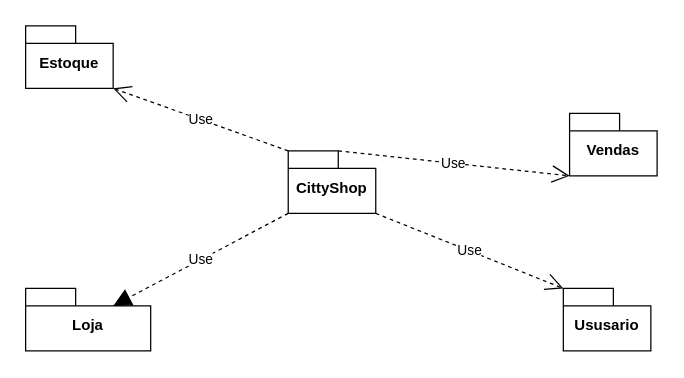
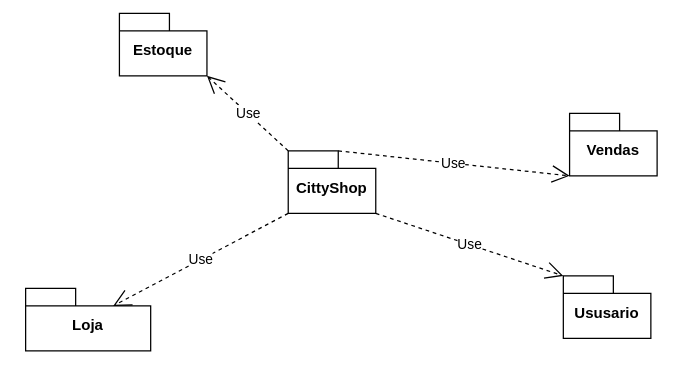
  <mxCell id="0" />
  <mxCell id="1" parent="0" />
  <mxCell id="2" value="CittyShop" style="shape=folder;fontStyle=1;spacingTop=10;tabWidth=40;tabHeight=14;tabPosition=left;html=1;whiteSpace=wrap;" vertex="1" parent="1"><mxGeometry x="230" y="120" width="70" height="50" as="geometry" /></mxCell>
- <mxCell id="3" value="Ususario" style="shape=folder;fontStyle=1;spacingTop=10;tabWidth=40;tabHeight=14;tabPosition=left;html=1;whiteSpace=wrap;" vertex="1" parent="1"><mxGeometry x="450" y="230" width="70" height="50" as="geometry" /></mxCell>
+ <mxCell id="3" value="Ususario" style="shape=folder;fontStyle=1;spacingTop=10;tabWidth=40;tabHeight=14;tabPosition=left;html=1;whiteSpace=wrap;" vertex="1" parent="1"><mxGeometry x="450" y="220" width="70" height="50" as="geometry" /></mxCell>
  <mxCell id="4" value="Vendas" style="shape=folder;fontStyle=1;spacingTop=10;tabWidth=40;tabHeight=14;tabPosition=left;html=1;whiteSpace=wrap;" vertex="1" parent="1"><mxGeometry x="455" y="90" width="70" height="50" as="geometry" /></mxCell>
- <mxCell id="5" value="Estoque" style="shape=folder;fontStyle=1;spacingTop=10;tabWidth=40;tabHeight=14;tabPosition=left;html=1;whiteSpace=wrap;" vertex="1" parent="1"><mxGeometry x="20" y="20" width="70" height="50" as="geometry" /></mxCell>
+ <mxCell id="5" value="Estoque" style="shape=folder;fontStyle=1;spacingTop=10;tabWidth=40;tabHeight=14;tabPosition=left;html=1;whiteSpace=wrap;" vertex="1" parent="1"><mxGeometry x="95" y="10" width="70" height="50" as="geometry" /></mxCell>
  <mxCell id="6" value="Loja" style="shape=folder;fontStyle=1;spacingTop=10;tabWidth=40;tabHeight=14;tabPosition=left;html=1;whiteSpace=wrap;" vertex="1" parent="1"><mxGeometry x="20" y="230" width="100" height="50" as="geometry" /></mxCell>
  <mxCell id="7" value="Use" style="endArrow=open;endSize=12;dashed=1;html=1;rounded=0;entryX=0;entryY=0;entryDx=70;entryDy=50;entryPerimeter=0;exitX=0;exitY=0;exitDx=0;exitDy=0;exitPerimeter=0;" edge="1" parent="1" source="2" target="5"><mxGeometry width="160" relative="1" as="geometry"><mxPoint x="300" y="150" as="sourcePoint" /><mxPoint x="460" y="150" as="targetPoint" /></mxGeometry></mxCell>
  <mxCell id="8" value="Use" style="endArrow=open;endSize=12;dashed=1;html=1;rounded=0;entryX=0;entryY=0;entryDx=0;entryDy=0;entryPerimeter=0;exitX=0;exitY=0;exitDx=70;exitDy=50;exitPerimeter=0;" edge="1" parent="1" source="2" target="3"><mxGeometry width="160" relative="1" as="geometry"><mxPoint x="250" y="130" as="sourcePoint" /><mxPoint x="100" y="80" as="targetPoint" /></mxGeometry></mxCell>
  <mxCell id="9" value="Use" style="endArrow=open;endSize=12;dashed=1;html=1;rounded=0;entryX=0;entryY=0;entryDx=0;entryDy=50;entryPerimeter=0;exitX=0;exitY=0;exitDx=40;exitDy=0;exitPerimeter=0;" edge="1" parent="1" source="2" target="4"><mxGeometry width="160" relative="1" as="geometry"><mxPoint x="260" y="140" as="sourcePoint" /><mxPoint x="110" y="90" as="targetPoint" /></mxGeometry></mxCell>
- <mxCell id="10" value="Use" style="endArrow=block;endSize=12;dashed=1;html=1;rounded=0;entryX=0;entryY=0;entryDx=70;entryDy=14;entryPerimeter=0;exitX=0;exitY=0;exitDx=0;exitDy=50;exitPerimeter=0;" edge="1" parent="1" source="2" target="6"><mxGeometry width="160" relative="1" as="geometry"><mxPoint x="270" y="150" as="sourcePoint" /><mxPoint x="120" y="100" as="targetPoint" /></mxGeometry></mxCell>
+ <mxCell id="10" value="Use" style="endArrow=open;endSize=12;dashed=1;html=1;rounded=0;entryX=0;entryY=0;entryDx=70;entryDy=14;entryPerimeter=0;exitX=0;exitY=0;exitDx=0;exitDy=50;exitPerimeter=0;" edge="1" parent="1" source="2" target="6"><mxGeometry width="160" relative="1" as="geometry"><mxPoint x="270" y="150" as="sourcePoint" /><mxPoint x="120" y="100" as="targetPoint" /></mxGeometry></mxCell>
